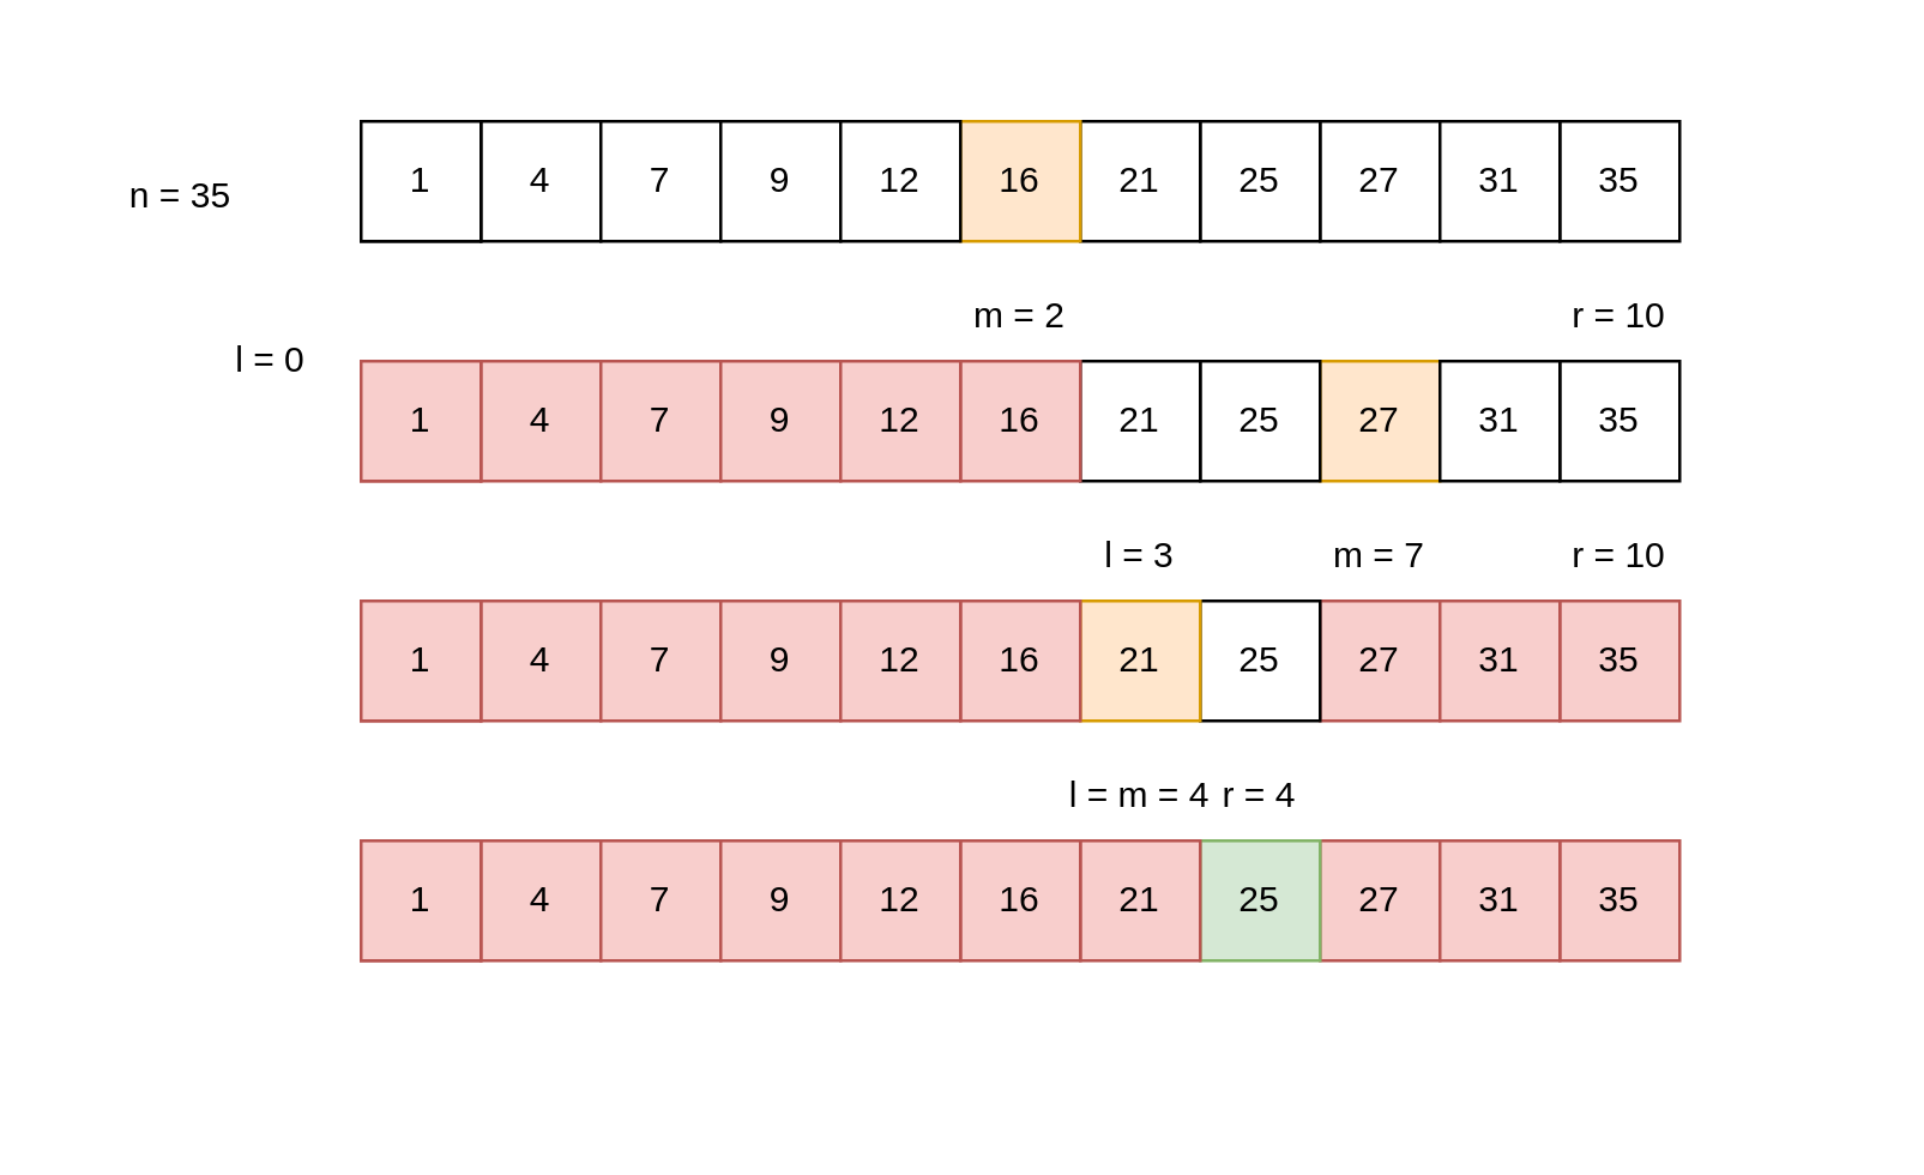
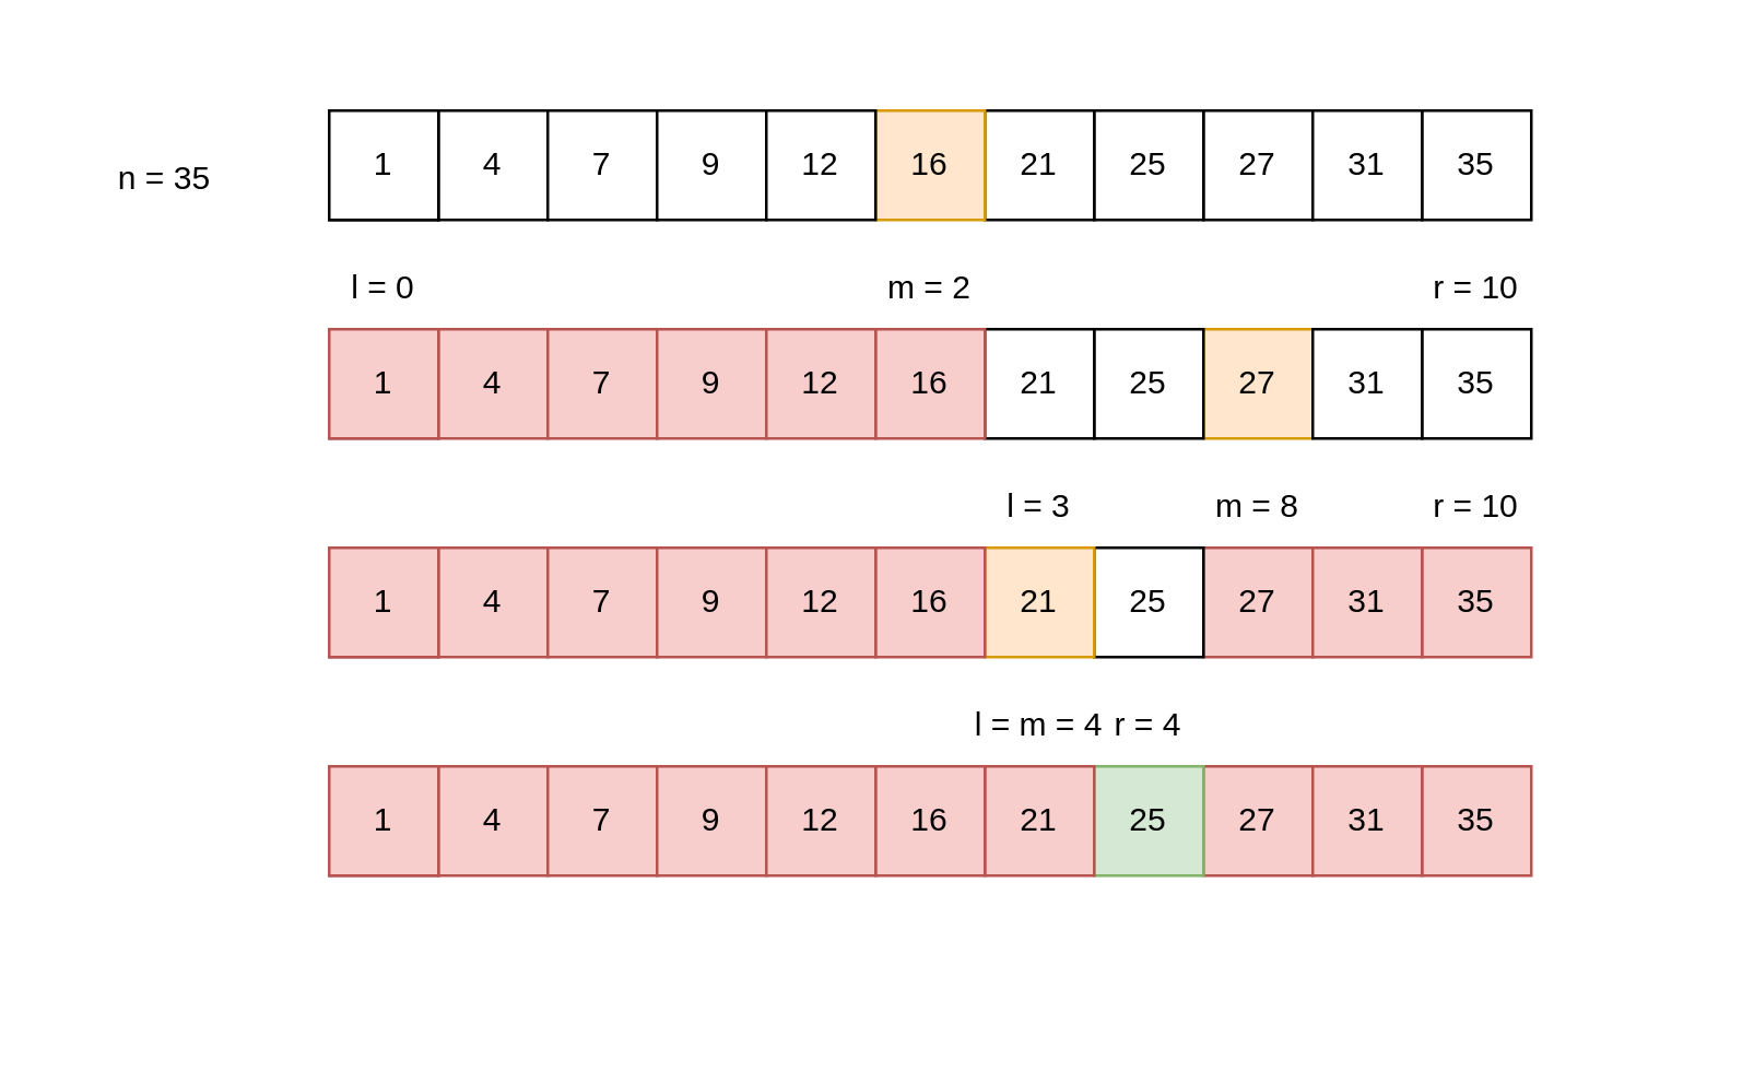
  <mxCell id="0" />
  <mxCell id="1" parent="0" />
  <mxCell id="2" value="" style="rounded=0;whiteSpace=wrap;html=1;strokeColor=none;" vertex="1" parent="1"><mxGeometry width="600" height="350" as="geometry" x="20" y="20" /></mxCell>
  <mxCell id="3" value="" style="rounded=0;whiteSpace=wrap;html=1;" vertex="1" parent="1"><mxGeometry x="120" y="40" width="40" height="40" as="geometry" /></mxCell>
  <mxCell id="4" value="4" style="rounded=0;whiteSpace=wrap;html=1;" vertex="1" parent="1"><mxGeometry x="160" y="40" width="40" height="40" as="geometry" /></mxCell>
  <mxCell id="5" value="27" style="rounded=0;whiteSpace=wrap;html=1;" vertex="1" parent="1"><mxGeometry x="440" y="40" width="40" height="40" as="geometry" /></mxCell>
  <mxCell id="6" value="25" style="rounded=0;whiteSpace=wrap;html=1;" vertex="1" parent="1"><mxGeometry x="400" y="40" width="40" height="40" as="geometry" /></mxCell>
  <mxCell id="7" value="21" style="rounded=0;whiteSpace=wrap;html=1;" vertex="1" parent="1"><mxGeometry x="360" y="40" width="40" height="40" as="geometry" /></mxCell>
  <mxCell id="8" value="16" style="rounded=0;whiteSpace=wrap;html=1;fillColor=#ffe6cc;strokeColor=#d79b00;" vertex="1" parent="1"><mxGeometry x="320" y="40" width="40" height="40" as="geometry" /></mxCell>
  <mxCell id="9" value="7" style="rounded=0;whiteSpace=wrap;html=1;" vertex="1" parent="1"><mxGeometry x="200" y="40" width="40" height="40" as="geometry" /></mxCell>
  <mxCell id="10" value="9" style="rounded=0;whiteSpace=wrap;html=1;" vertex="1" parent="1"><mxGeometry x="240" y="40" width="40" height="40" as="geometry" /></mxCell>
  <mxCell id="11" value="12" style="rounded=0;whiteSpace=wrap;html=1;" vertex="1" parent="1"><mxGeometry x="280" y="40" width="40" height="40" as="geometry" /></mxCell>
  <mxCell id="12" value="1" style="rounded=0;whiteSpace=wrap;html=1;" vertex="1" parent="1"><mxGeometry x="120" y="40" width="40" height="40" as="geometry" /></mxCell>
  <mxCell id="13" value="35" style="rounded=0;whiteSpace=wrap;html=1;" vertex="1" parent="1"><mxGeometry x="520" y="40" width="40" height="40" as="geometry" /></mxCell>
  <mxCell id="14" value="31" style="rounded=0;whiteSpace=wrap;html=1;" vertex="1" parent="1"><mxGeometry x="480" y="40" width="40" height="40" as="geometry" /></mxCell>
- <mxCell id="15" value="l = 0" style="text;html=1;align=center;verticalAlign=middle;whiteSpace=wrap;rounded=0;" vertex="1" parent="1"><mxGeometry x="70" y="105" width="40" height="30" as="geometry" /></mxCell>
+ <mxCell id="15" value="l = 0" style="text;html=1;align=center;verticalAlign=middle;whiteSpace=wrap;rounded=0;" vertex="1" parent="1"><mxGeometry x="120" y="90" width="40" height="30" as="geometry" /></mxCell>
  <mxCell id="16" value="r = 10" style="text;html=1;align=center;verticalAlign=middle;whiteSpace=wrap;rounded=0;" vertex="1" parent="1"><mxGeometry x="520" y="90" width="40" height="30" as="geometry" /></mxCell>
  <mxCell id="17" value="m = 2" style="text;html=1;align=center;verticalAlign=middle;whiteSpace=wrap;rounded=0;" vertex="1" parent="1"><mxGeometry x="320" y="90" width="40" height="30" as="geometry" /></mxCell>
  <mxCell id="18" value="n = 35" style="text;html=1;align=center;verticalAlign=middle;whiteSpace=wrap;rounded=0;" vertex="1" parent="1"><mxGeometry x="40" y="50" width="40" height="30" as="geometry" /></mxCell>
  <mxCell id="19" value="" style="rounded=0;whiteSpace=wrap;html=1;fillColor=#f8cecc;strokeColor=#b85450;" vertex="1" parent="1"><mxGeometry x="120" y="120" width="40" height="40" as="geometry" /></mxCell>
  <mxCell id="20" value="4" style="rounded=0;whiteSpace=wrap;html=1;fillColor=#f8cecc;strokeColor=#b85450;" vertex="1" parent="1"><mxGeometry x="160" y="120" width="40" height="40" as="geometry" /></mxCell>
  <mxCell id="21" value="27" style="rounded=0;whiteSpace=wrap;html=1;fillColor=#ffe6cc;strokeColor=#d79b00;" vertex="1" parent="1"><mxGeometry x="440" y="120" width="40" height="40" as="geometry" /></mxCell>
  <mxCell id="22" value="25" style="rounded=0;whiteSpace=wrap;html=1;" vertex="1" parent="1"><mxGeometry x="400" y="120" width="40" height="40" as="geometry" /></mxCell>
  <mxCell id="23" value="21" style="rounded=0;whiteSpace=wrap;html=1;" vertex="1" parent="1"><mxGeometry x="360" y="120" width="40" height="40" as="geometry" /></mxCell>
  <mxCell id="24" value="16" style="rounded=0;whiteSpace=wrap;html=1;fillColor=#f8cecc;strokeColor=#b85450;" vertex="1" parent="1"><mxGeometry x="320" y="120" width="40" height="40" as="geometry" /></mxCell>
  <mxCell id="25" value="7" style="rounded=0;whiteSpace=wrap;html=1;fillColor=#f8cecc;strokeColor=#b85450;" vertex="1" parent="1"><mxGeometry x="200" y="120" width="40" height="40" as="geometry" /></mxCell>
  <mxCell id="26" value="9" style="rounded=0;whiteSpace=wrap;html=1;fillColor=#f8cecc;strokeColor=#b85450;" vertex="1" parent="1"><mxGeometry x="240" y="120" width="40" height="40" as="geometry" /></mxCell>
  <mxCell id="27" value="12" style="rounded=0;whiteSpace=wrap;html=1;fillColor=#f8cecc;strokeColor=#b85450;" vertex="1" parent="1"><mxGeometry x="280" y="120" width="40" height="40" as="geometry" /></mxCell>
  <mxCell id="28" value="1" style="rounded=0;whiteSpace=wrap;html=1;fillColor=#f8cecc;strokeColor=#b85450;" vertex="1" parent="1"><mxGeometry x="120" y="120" width="40" height="40" as="geometry" /></mxCell>
  <mxCell id="29" value="35" style="rounded=0;whiteSpace=wrap;html=1;" vertex="1" parent="1"><mxGeometry x="520" y="120" width="40" height="40" as="geometry" /></mxCell>
  <mxCell id="30" value="31" style="rounded=0;whiteSpace=wrap;html=1;" vertex="1" parent="1"><mxGeometry x="480" y="120" width="40" height="40" as="geometry" /></mxCell>
  <mxCell id="31" value="l = 3" style="text;html=1;align=center;verticalAlign=middle;whiteSpace=wrap;rounded=0;" vertex="1" parent="1"><mxGeometry x="360" y="170" width="40" height="30" as="geometry" /></mxCell>
  <mxCell id="32" value="r = 10" style="text;html=1;align=center;verticalAlign=middle;whiteSpace=wrap;rounded=0;" vertex="1" parent="1"><mxGeometry x="520" y="170" width="40" height="30" as="geometry" /></mxCell>
- <mxCell id="33" value="m = 7" style="text;html=1;align=center;verticalAlign=middle;whiteSpace=wrap;rounded=0;" vertex="1" parent="1"><mxGeometry x="440" y="170" width="40" height="30" as="geometry" /></mxCell>
+ <mxCell id="33" value="m = 8" style="text;html=1;align=center;verticalAlign=middle;whiteSpace=wrap;rounded=0;" vertex="1" parent="1"><mxGeometry x="440" y="170" width="40" height="30" as="geometry" /></mxCell>
  <mxCell id="34" value="" style="rounded=0;whiteSpace=wrap;html=1;fillColor=#f8cecc;strokeColor=#b85450;" vertex="1" parent="1"><mxGeometry x="120" y="200" width="40" height="40" as="geometry" /></mxCell>
  <mxCell id="35" value="4" style="rounded=0;whiteSpace=wrap;html=1;fillColor=#f8cecc;strokeColor=#b85450;" vertex="1" parent="1"><mxGeometry x="160" y="200" width="40" height="40" as="geometry" /></mxCell>
  <mxCell id="36" value="27" style="rounded=0;whiteSpace=wrap;html=1;fillColor=#f8cecc;strokeColor=#b85450;" vertex="1" parent="1"><mxGeometry x="440" y="200" width="40" height="40" as="geometry" /></mxCell>
  <mxCell id="37" value="25" style="rounded=0;whiteSpace=wrap;html=1;" vertex="1" parent="1"><mxGeometry x="400" y="200" width="40" height="40" as="geometry" /></mxCell>
  <mxCell id="38" value="21" style="rounded=0;whiteSpace=wrap;html=1;fillColor=#ffe6cc;strokeColor=#d79b00;" vertex="1" parent="1"><mxGeometry x="360" y="200" width="40" height="40" as="geometry" /></mxCell>
  <mxCell id="39" value="16" style="rounded=0;whiteSpace=wrap;html=1;fillColor=#f8cecc;strokeColor=#b85450;" vertex="1" parent="1"><mxGeometry x="320" y="200" width="40" height="40" as="geometry" /></mxCell>
  <mxCell id="40" value="7" style="rounded=0;whiteSpace=wrap;html=1;fillColor=#f8cecc;strokeColor=#b85450;" vertex="1" parent="1"><mxGeometry x="200" y="200" width="40" height="40" as="geometry" /></mxCell>
  <mxCell id="41" value="9" style="rounded=0;whiteSpace=wrap;html=1;fillColor=#f8cecc;strokeColor=#b85450;" vertex="1" parent="1"><mxGeometry x="240" y="200" width="40" height="40" as="geometry" /></mxCell>
  <mxCell id="42" value="12" style="rounded=0;whiteSpace=wrap;html=1;fillColor=#f8cecc;strokeColor=#b85450;" vertex="1" parent="1"><mxGeometry x="280" y="200" width="40" height="40" as="geometry" /></mxCell>
  <mxCell id="43" value="1" style="rounded=0;whiteSpace=wrap;html=1;fillColor=#f8cecc;strokeColor=#b85450;" vertex="1" parent="1"><mxGeometry x="120" y="200" width="40" height="40" as="geometry" /></mxCell>
  <mxCell id="44" value="35" style="rounded=0;whiteSpace=wrap;html=1;fillColor=#f8cecc;strokeColor=#b85450;" vertex="1" parent="1"><mxGeometry x="520" y="200" width="40" height="40" as="geometry" /></mxCell>
  <mxCell id="45" value="31" style="rounded=0;whiteSpace=wrap;html=1;fillColor=#f8cecc;strokeColor=#b85450;" vertex="1" parent="1"><mxGeometry x="480" y="200" width="40" height="40" as="geometry" /></mxCell>
  <mxCell id="46" value="l = m = 4" style="text;html=1;align=center;verticalAlign=middle;whiteSpace=wrap;rounded=0;" vertex="1" parent="1"><mxGeometry x="350" y="250" width="60" height="30" as="geometry" /></mxCell>
  <mxCell id="47" value="r = 4" style="text;html=1;align=center;verticalAlign=middle;whiteSpace=wrap;rounded=0;" vertex="1" parent="1"><mxGeometry x="400" y="250" width="40" height="30" as="geometry" /></mxCell>
  <mxCell id="48" value="" style="rounded=0;whiteSpace=wrap;html=1;fillColor=#f8cecc;strokeColor=#b85450;" vertex="1" parent="1"><mxGeometry x="120" y="280" width="40" height="40" as="geometry" /></mxCell>
  <mxCell id="49" value="4" style="rounded=0;whiteSpace=wrap;html=1;fillColor=#f8cecc;strokeColor=#b85450;" vertex="1" parent="1"><mxGeometry x="160" y="280" width="40" height="40" as="geometry" /></mxCell>
  <mxCell id="50" value="27" style="rounded=0;whiteSpace=wrap;html=1;fillColor=#f8cecc;strokeColor=#b85450;" vertex="1" parent="1"><mxGeometry x="440" y="280" width="40" height="40" as="geometry" /></mxCell>
  <mxCell id="51" value="25" style="rounded=0;whiteSpace=wrap;html=1;fillColor=#d5e8d4;strokeColor=#82b366;" vertex="1" parent="1"><mxGeometry x="400" y="280" width="40" height="40" as="geometry" /></mxCell>
  <mxCell id="52" value="21" style="rounded=0;whiteSpace=wrap;html=1;fillColor=#f8cecc;strokeColor=#b85450;" vertex="1" parent="1"><mxGeometry x="360" y="280" width="40" height="40" as="geometry" /></mxCell>
  <mxCell id="53" value="16" style="rounded=0;whiteSpace=wrap;html=1;fillColor=#f8cecc;strokeColor=#b85450;" vertex="1" parent="1"><mxGeometry x="320" y="280" width="40" height="40" as="geometry" /></mxCell>
  <mxCell id="54" value="7" style="rounded=0;whiteSpace=wrap;html=1;fillColor=#f8cecc;strokeColor=#b85450;" vertex="1" parent="1"><mxGeometry x="200" y="280" width="40" height="40" as="geometry" /></mxCell>
  <mxCell id="55" value="9" style="rounded=0;whiteSpace=wrap;html=1;fillColor=#f8cecc;strokeColor=#b85450;" vertex="1" parent="1"><mxGeometry x="240" y="280" width="40" height="40" as="geometry" /></mxCell>
  <mxCell id="56" value="12" style="rounded=0;whiteSpace=wrap;html=1;fillColor=#f8cecc;strokeColor=#b85450;" vertex="1" parent="1"><mxGeometry x="280" y="280" width="40" height="40" as="geometry" /></mxCell>
  <mxCell id="57" value="1" style="rounded=0;whiteSpace=wrap;html=1;fillColor=#f8cecc;strokeColor=#b85450;" vertex="1" parent="1"><mxGeometry x="120" y="280" width="40" height="40" as="geometry" /></mxCell>
  <mxCell id="58" value="35" style="rounded=0;whiteSpace=wrap;html=1;fillColor=#f8cecc;strokeColor=#b85450;" vertex="1" parent="1"><mxGeometry x="520" y="280" width="40" height="40" as="geometry" /></mxCell>
  <mxCell id="59" value="31" style="rounded=0;whiteSpace=wrap;html=1;fillColor=#f8cecc;strokeColor=#b85450;" vertex="1" parent="1"><mxGeometry x="480" y="280" width="40" height="40" as="geometry" /></mxCell>
